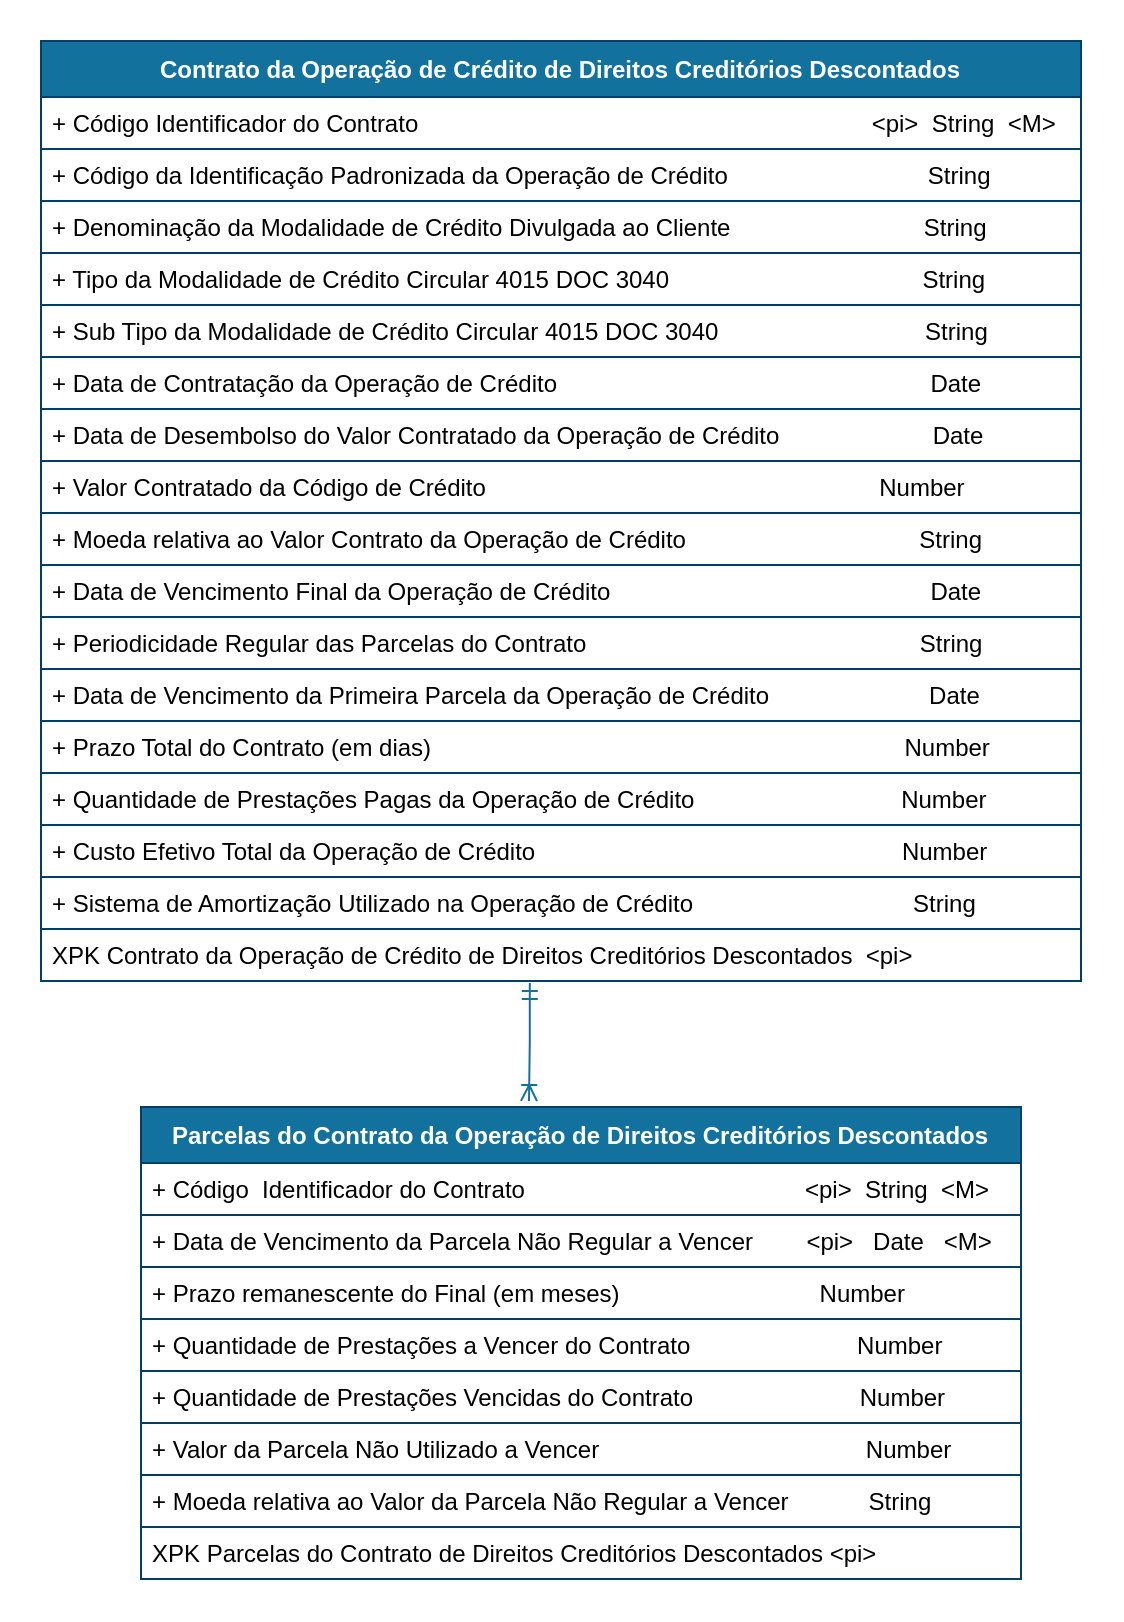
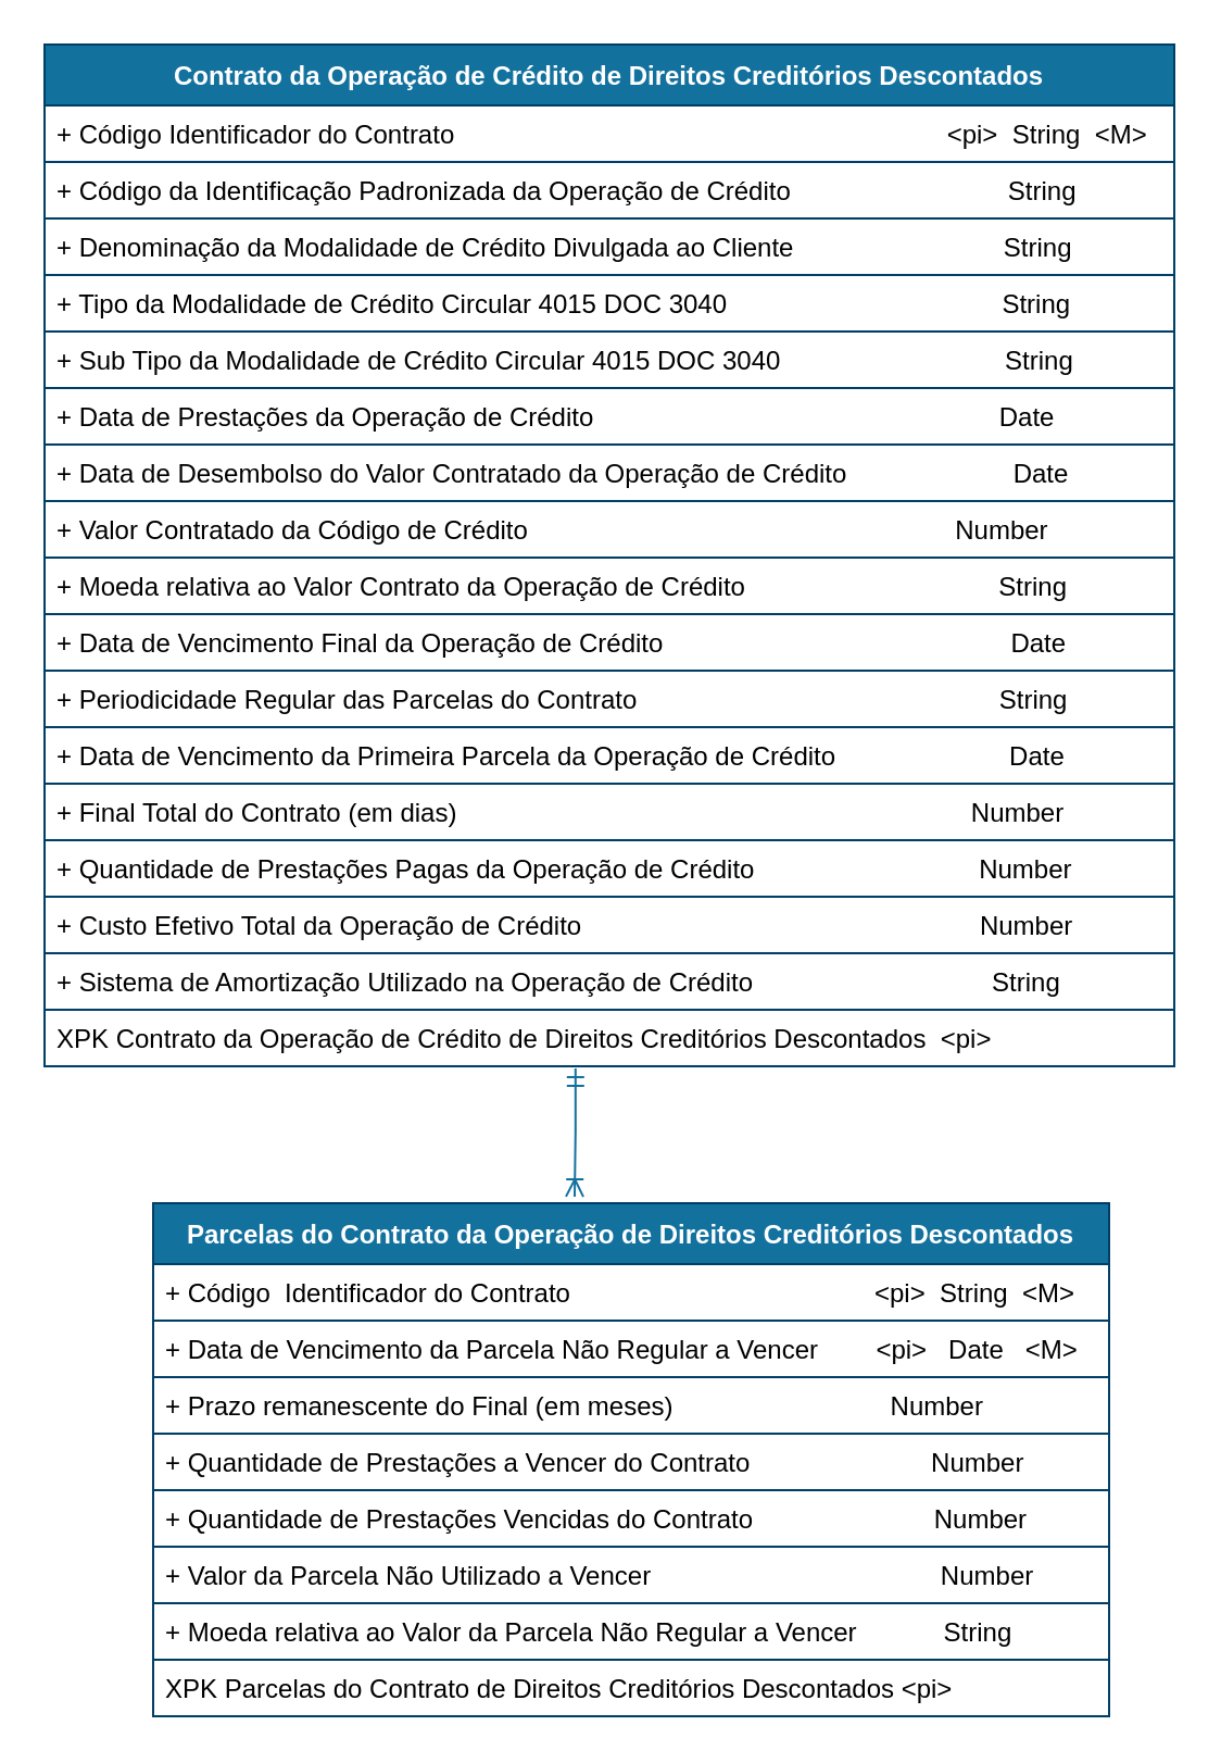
  <mxCell id="0" />
  <mxCell id="1" parent="0" />
  <mxCell id="2" value="Parcelas do Contrato da Operação de Direitos Creditórios Descontados" style="swimlane;fontStyle=1;childLayout=stackLayout;horizontal=1;startSize=28;horizontalStack=0;resizeParent=1;resizeParentMax=0;resizeLast=0;collapsible=1;marginBottom=0;rounded=0;shadow=0;comic=0;sketch=0;align=center;html=0;autosize=1;fillColor=#13719E;strokeColor=#003F66;fontColor=#FFFFFF;" parent="1" vertex="1"><mxGeometry x="70" y="553" width="440" height="236" as="geometry" /></mxCell>
  <mxCell id="3" style="edgeStyle=orthogonalEdgeStyle;rounded=0;orthogonalLoop=1;jettySize=auto;html=1;exitX=0.47;exitY=1.038;exitDx=0;exitDy=0;endArrow=ERoneToMany;endFill=0;startArrow=ERmandOne;startFill=0;strokeColor=#13719E;exitPerimeter=0;" edge="1" parent="2" source="29"><mxGeometry relative="1" as="geometry"><mxPoint x="199.98" y="-22.962" as="sourcePoint" /><mxPoint x="194" y="-3" as="targetPoint" /></mxGeometry></mxCell>
  <mxCell id="4" value="+ Código  Identificador do Contrato                                          &lt;pi&gt;  String  &lt;M&gt;" style="text;fillColor=none;align=left;verticalAlign=top;spacingLeft=4;spacingRight=4;overflow=hidden;rotatable=0;points=[[0,0.5],[1,0.5]];portConstraint=eastwest;strokeColor=#003F66;" parent="2" vertex="1"><mxGeometry y="28" width="440" height="26" as="geometry" /></mxCell>
  <mxCell id="5" value="+ Data de Vencimento da Parcela Não Regular a Vencer        &lt;pi&gt;   Date   &lt;M&gt;" style="text;fillColor=none;align=left;verticalAlign=top;spacingLeft=4;spacingRight=4;overflow=hidden;rotatable=0;points=[[0,0.5],[1,0.5]];portConstraint=eastwest;strokeColor=#003F66;" parent="2" vertex="1"><mxGeometry y="54" width="440" height="26" as="geometry" /></mxCell>
  <mxCell id="6" value="+ Prazo remanescente do Final (em meses)                              Number  " style="text;fillColor=none;align=left;verticalAlign=top;spacingLeft=4;spacingRight=4;overflow=hidden;rotatable=0;points=[[0,0.5],[1,0.5]];portConstraint=eastwest;strokeColor=#003F66;" parent="2" vertex="1"><mxGeometry y="80" width="440" height="26" as="geometry" /></mxCell>
  <mxCell id="7" value="+ Quantidade de Prestações a Vencer do Contrato                         Number" style="text;fillColor=none;align=left;verticalAlign=top;spacingLeft=4;spacingRight=4;overflow=hidden;rotatable=0;points=[[0,0.5],[1,0.5]];portConstraint=eastwest;strokeColor=#003F66;" parent="2" vertex="1"><mxGeometry y="106" width="440" height="26" as="geometry" /></mxCell>
  <mxCell id="8" value="+ Quantidade de Prestações Vencidas do Contrato                         Number  " style="text;fillColor=none;align=left;verticalAlign=top;spacingLeft=4;spacingRight=4;overflow=hidden;rotatable=0;points=[[0,0.5],[1,0.5]];portConstraint=eastwest;strokeColor=#003F66;" parent="2" vertex="1"><mxGeometry y="132" width="440" height="26" as="geometry" /></mxCell>
  <mxCell id="9" value="+ Valor da Parcela Não Utilizado a Vencer                                        Number" style="text;fillColor=none;align=left;verticalAlign=top;spacingLeft=4;spacingRight=4;overflow=hidden;rotatable=0;points=[[0,0.5],[1,0.5]];portConstraint=eastwest;strokeColor=#003F66;" parent="2" vertex="1"><mxGeometry y="158" width="440" height="26" as="geometry" /></mxCell>
  <mxCell id="10" value="+ Moeda relativa ao Valor da Parcela Não Regular a Vencer            String" style="text;fillColor=none;align=left;verticalAlign=top;spacingLeft=4;spacingRight=4;overflow=hidden;rotatable=0;points=[[0,0.5],[1,0.5]];portConstraint=eastwest;strokeColor=#003F66;" parent="2" vertex="1"><mxGeometry y="184" width="440" height="26" as="geometry" /></mxCell>
  <mxCell id="11" value="XPK Parcelas do Contrato de Direitos Creditórios Descontados &lt;pi&gt;" style="text;fillColor=none;align=left;verticalAlign=top;spacingLeft=4;spacingRight=4;overflow=hidden;rotatable=0;points=[[0,0.5],[1,0.5]];portConstraint=eastwest;strokeColor=#003F66;" parent="2" vertex="1"><mxGeometry y="210" width="440" height="26" as="geometry" /></mxCell>
  <mxCell id="12" value="Contrato da Operação de Crédito de Direitos Creditórios Descontados" style="swimlane;fontStyle=1;childLayout=stackLayout;horizontal=1;startSize=28;horizontalStack=0;resizeParent=1;resizeParentMax=0;resizeLast=0;collapsible=1;marginBottom=0;rounded=0;shadow=0;comic=0;sketch=0;align=center;html=0;autosize=1;fillColor=#13719E;strokeColor=#003F66;fontColor=#FFFFFF;" vertex="1" parent="1"><mxGeometry x="20" y="20" width="520" height="470" as="geometry" /></mxCell>
  <mxCell id="13" value="+ Código Identificador do Contrato                                                                    &lt;pi&gt;  String  &lt;M&gt;" style="text;fillColor=none;align=left;verticalAlign=top;spacingLeft=4;spacingRight=4;overflow=hidden;rotatable=0;points=[[0,0.5],[1,0.5]];portConstraint=eastwest;strokeColor=#003F66;" vertex="1" parent="12"><mxGeometry y="28" width="520" height="26" as="geometry" /></mxCell>
  <mxCell id="14" value="+ Código da Identificação Padronizada da Operação de Crédito                              String      " style="text;fillColor=none;align=left;verticalAlign=top;spacingLeft=4;spacingRight=4;overflow=hidden;rotatable=0;points=[[0,0.5],[1,0.5]];portConstraint=eastwest;strokeColor=#003F66;" vertex="1" parent="12"><mxGeometry y="54" width="520" height="26" as="geometry" /></mxCell>
  <mxCell id="15" value="+ Denominação da Modalidade de Crédito Divulgada ao Cliente                             String" style="text;fillColor=none;align=left;verticalAlign=top;spacingLeft=4;spacingRight=4;overflow=hidden;rotatable=0;points=[[0,0.5],[1,0.5]];portConstraint=eastwest;strokeColor=#003F66;" vertex="1" parent="12"><mxGeometry y="80" width="520" height="26" as="geometry" /></mxCell>
  <mxCell id="16" value="+ Tipo da Modalidade de Crédito Circular 4015 DOC 3040                                      String" style="text;fillColor=none;align=left;verticalAlign=top;spacingLeft=4;spacingRight=4;overflow=hidden;rotatable=0;points=[[0,0.5],[1,0.5]];portConstraint=eastwest;strokeColor=#003F66;" vertex="1" parent="12"><mxGeometry y="106" width="520" height="26" as="geometry" /></mxCell>
  <mxCell id="17" value="+ Sub Tipo da Modalidade de Crédito Circular 4015 DOC 3040                               String" style="text;fillColor=none;align=left;verticalAlign=top;spacingLeft=4;spacingRight=4;overflow=hidden;rotatable=0;points=[[0,0.5],[1,0.5]];portConstraint=eastwest;strokeColor=#003F66;" vertex="1" parent="12"><mxGeometry y="132" width="520" height="26" as="geometry" /></mxCell>
- <mxCell id="18" value="+ Data de Contratação da Operação de Crédito                                                        Date" style="text;fillColor=none;align=left;verticalAlign=top;spacingLeft=4;spacingRight=4;overflow=hidden;rotatable=0;points=[[0,0.5],[1,0.5]];portConstraint=eastwest;strokeColor=#003F66;" vertex="1" parent="12"><mxGeometry y="158" width="520" height="26" as="geometry" /></mxCell>
+ <mxCell id="18" value="+ Data de Prestações da Operação de Crédito                                                        Date" style="text;fillColor=none;align=left;verticalAlign=top;spacingLeft=4;spacingRight=4;overflow=hidden;rotatable=0;points=[[0,0.5],[1,0.5]];portConstraint=eastwest;strokeColor=#003F66;" vertex="1" parent="12"><mxGeometry y="158" width="520" height="26" as="geometry" /></mxCell>
  <mxCell id="19" value="+ Data de Desembolso do Valor Contratado da Operação de Crédito                       Date" style="text;fillColor=none;align=left;verticalAlign=top;spacingLeft=4;spacingRight=4;overflow=hidden;rotatable=0;points=[[0,0.5],[1,0.5]];portConstraint=eastwest;strokeColor=#003F66;" vertex="1" parent="12"><mxGeometry y="184" width="520" height="26" as="geometry" /></mxCell>
  <mxCell id="20" value="+ Valor Contratado da Código de Crédito                                                           Number" style="text;fillColor=none;align=left;verticalAlign=top;spacingLeft=4;spacingRight=4;overflow=hidden;rotatable=0;points=[[0,0.5],[1,0.5]];portConstraint=eastwest;strokeColor=#003F66;" vertex="1" parent="12"><mxGeometry y="210" width="520" height="26" as="geometry" /></mxCell>
  <mxCell id="21" value="+ Moeda relativa ao Valor Contrato da Operação de Crédito                                   String" style="text;fillColor=none;align=left;verticalAlign=top;spacingLeft=4;spacingRight=4;overflow=hidden;rotatable=0;points=[[0,0.5],[1,0.5]];portConstraint=eastwest;strokeColor=#003F66;" vertex="1" parent="12"><mxGeometry y="236" width="520" height="26" as="geometry" /></mxCell>
  <mxCell id="22" value="+ Data de Vencimento Final da Operação de Crédito                                                Date" style="text;fillColor=none;align=left;verticalAlign=top;spacingLeft=4;spacingRight=4;overflow=hidden;rotatable=0;points=[[0,0.5],[1,0.5]];portConstraint=eastwest;strokeColor=#003F66;" vertex="1" parent="12"><mxGeometry y="262" width="520" height="26" as="geometry" /></mxCell>
  <mxCell id="23" value="+ Periodicidade Regular das Parcelas do Contrato                                                  String" style="text;fillColor=none;align=left;verticalAlign=top;spacingLeft=4;spacingRight=4;overflow=hidden;rotatable=0;points=[[0,0.5],[1,0.5]];portConstraint=eastwest;strokeColor=#003F66;" vertex="1" parent="12"><mxGeometry y="288" width="520" height="26" as="geometry" /></mxCell>
  <mxCell id="24" value="+ Data de Vencimento da Primeira Parcela da Operação de Crédito                        Date" style="text;fillColor=none;align=left;verticalAlign=top;spacingLeft=4;spacingRight=4;overflow=hidden;rotatable=0;points=[[0,0.5],[1,0.5]];portConstraint=eastwest;strokeColor=#003F66;" vertex="1" parent="12"><mxGeometry y="314" width="520" height="26" as="geometry" /></mxCell>
- <mxCell id="25" value="+ Prazo Total do Contrato (em dias)                                                                       Number  " style="text;fillColor=none;align=left;verticalAlign=top;spacingLeft=4;spacingRight=4;overflow=hidden;rotatable=0;points=[[0,0.5],[1,0.5]];portConstraint=eastwest;strokeColor=#003F66;" vertex="1" parent="12"><mxGeometry y="340" width="520" height="26" as="geometry" /></mxCell>
+ <mxCell id="25" value="+ Final Total do Contrato (em dias)                                                                       Number  " style="text;fillColor=none;align=left;verticalAlign=top;spacingLeft=4;spacingRight=4;overflow=hidden;rotatable=0;points=[[0,0.5],[1,0.5]];portConstraint=eastwest;strokeColor=#003F66;" vertex="1" parent="12"><mxGeometry y="340" width="520" height="26" as="geometry" /></mxCell>
  <mxCell id="26" value="+ Quantidade de Prestações Pagas da Operação de Crédito                               Number  " style="text;fillColor=none;align=left;verticalAlign=top;spacingLeft=4;spacingRight=4;overflow=hidden;rotatable=0;points=[[0,0.5],[1,0.5]];portConstraint=eastwest;strokeColor=#003F66;" vertex="1" parent="12"><mxGeometry y="366" width="520" height="26" as="geometry" /></mxCell>
  <mxCell id="27" value="+ Custo Efetivo Total da Operação de Crédito                                                       Number" style="text;fillColor=none;align=left;verticalAlign=top;spacingLeft=4;spacingRight=4;overflow=hidden;rotatable=0;points=[[0,0.5],[1,0.5]];portConstraint=eastwest;strokeColor=#003F66;" vertex="1" parent="12"><mxGeometry y="392" width="520" height="26" as="geometry" /></mxCell>
  <mxCell id="28" value="+ Sistema de Amortização Utilizado na Operação de Crédito                                 String" style="text;fillColor=none;align=left;verticalAlign=top;spacingLeft=4;spacingRight=4;overflow=hidden;rotatable=0;points=[[0,0.5],[1,0.5]];portConstraint=eastwest;strokeColor=#003F66;" vertex="1" parent="12"><mxGeometry y="418" width="520" height="26" as="geometry" /></mxCell>
  <mxCell id="29" value="XPK Contrato da Operação de Crédito de Direitos Creditórios Descontados  &lt;pi&gt;" style="text;fillColor=none;align=left;verticalAlign=top;spacingLeft=4;spacingRight=4;overflow=hidden;rotatable=0;points=[[0,0.5],[1,0.5]];portConstraint=eastwest;strokeColor=#003F66;" vertex="1" parent="12"><mxGeometry y="444" width="520" height="26" as="geometry" /></mxCell>
